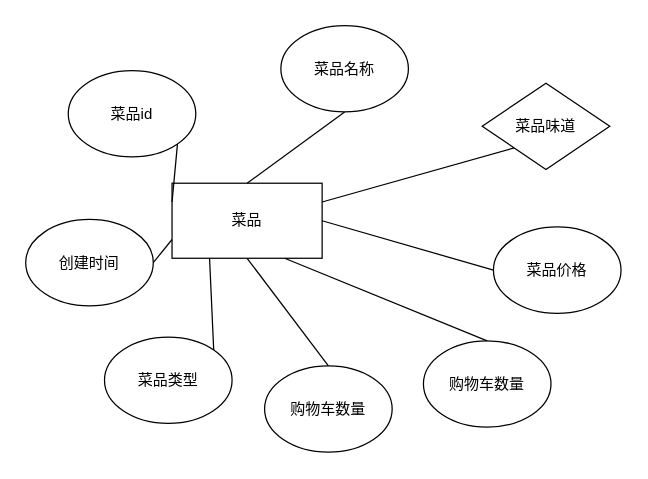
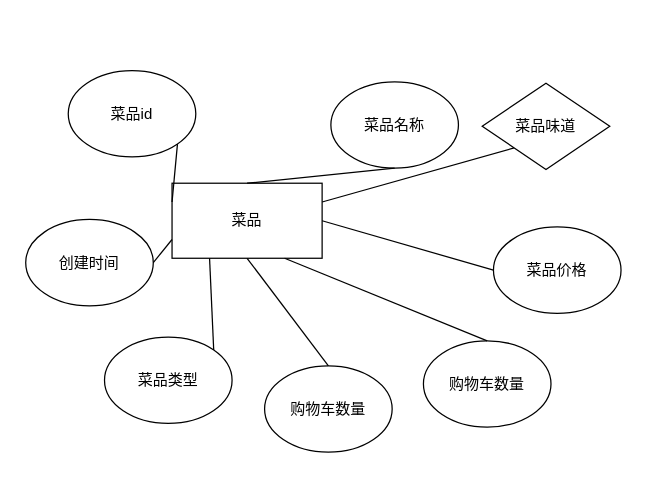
  <mxCell id="0" />
  <mxCell id="1" parent="0" />
  <mxCell id="2" value="菜品" style="rounded=0;whiteSpace=wrap;html=1;" vertex="1" parent="1"><mxGeometry x="137" y="146" width="120" height="60" as="geometry" /></mxCell>
- <mxCell id="3" value="菜品名称" style="ellipse;whiteSpace=wrap;html=1;" vertex="1" parent="1"><mxGeometry x="224" y="20" width="102" height="69" as="geometry" /></mxCell>
+ <mxCell id="3" value="菜品名称" style="ellipse;whiteSpace=wrap;html=1;" vertex="1" parent="1"><mxGeometry x="264" y="65" width="102" height="69" as="geometry" /></mxCell>
  <mxCell id="4" value="菜品味道" style="rhombus;whiteSpace=wrap;html=1;" vertex="1" parent="1"><mxGeometry x="385" y="66" width="102" height="69" as="geometry" /></mxCell>
  <mxCell id="5" value="菜品价格" style="ellipse;whiteSpace=wrap;html=1;" vertex="1" parent="1"><mxGeometry x="394" y="181" width="102" height="69" as="geometry" /></mxCell>
  <mxCell id="6" value="购物车数量" style="ellipse;whiteSpace=wrap;html=1;" vertex="1" parent="1"><mxGeometry x="338" y="272" width="102" height="69" as="geometry" /></mxCell>
  <mxCell id="7" value="菜品类型" style="ellipse;whiteSpace=wrap;html=1;" vertex="1" parent="1"><mxGeometry x="83" y="269" width="102" height="69" as="geometry" /></mxCell>
  <mxCell id="8" value="创建时间" style="ellipse;whiteSpace=wrap;html=1;" vertex="1" parent="1"><mxGeometry x="20" y="175" width="102" height="69" as="geometry" /></mxCell>
  <mxCell id="9" value="菜品id" style="ellipse;whiteSpace=wrap;html=1;" vertex="1" parent="1"><mxGeometry x="54" y="56" width="102" height="69" as="geometry" /></mxCell>
  <mxCell id="10" value="" style="endArrow=none;html=1;rounded=0;entryX=0.5;entryY=0;entryDx=0;entryDy=0;exitX=0.5;exitY=1;exitDx=0;exitDy=0;" edge="1" parent="1" source="3" target="2"><mxGeometry width="50" height="50" relative="1" as="geometry"><mxPoint x="218" y="257" as="sourcePoint" /><mxPoint x="268" y="207" as="targetPoint" /></mxGeometry></mxCell>
  <mxCell id="11" value="" style="endArrow=none;html=1;rounded=0;entryX=1;entryY=0.25;entryDx=0;entryDy=0;exitX=0;exitY=1;exitDx=0;exitDy=0;" edge="1" parent="1" source="4" target="2"><mxGeometry width="50" height="50" relative="1" as="geometry"><mxPoint x="291" y="86" as="sourcePoint" /><mxPoint x="272" y="166" as="targetPoint" /></mxGeometry></mxCell>
  <mxCell id="12" value="" style="endArrow=none;html=1;rounded=0;entryX=1;entryY=0.5;entryDx=0;entryDy=0;exitX=0;exitY=0.5;exitDx=0;exitDy=0;" edge="1" parent="1" source="5" target="2"><mxGeometry width="50" height="50" relative="1" as="geometry"><mxPoint x="301" y="96" as="sourcePoint" /><mxPoint x="282" y="176" as="targetPoint" /></mxGeometry></mxCell>
  <mxCell id="13" value="" style="endArrow=none;html=1;rounded=0;entryX=0.75;entryY=1;entryDx=0;entryDy=0;exitX=0.5;exitY=0;exitDx=0;exitDy=0;" edge="1" parent="1" source="6" target="2"><mxGeometry width="50" height="50" relative="1" as="geometry"><mxPoint x="311" y="106" as="sourcePoint" /><mxPoint x="292" y="186" as="targetPoint" /></mxGeometry></mxCell>
  <mxCell id="14" value="" style="endArrow=none;html=1;rounded=0;entryX=0.25;entryY=1;entryDx=0;entryDy=0;exitX=1;exitY=0;exitDx=0;exitDy=0;" edge="1" parent="1" source="7" target="2"><mxGeometry width="50" height="50" relative="1" as="geometry"><mxPoint x="321" y="116" as="sourcePoint" /><mxPoint x="302" y="196" as="targetPoint" /></mxGeometry></mxCell>
  <mxCell id="15" value="" style="endArrow=none;html=1;rounded=0;entryX=0;entryY=0.75;entryDx=0;entryDy=0;exitX=1;exitY=0.5;exitDx=0;exitDy=0;" edge="1" parent="1" source="8" target="2"><mxGeometry width="50" height="50" relative="1" as="geometry"><mxPoint x="331" y="126" as="sourcePoint" /><mxPoint x="312" y="206" as="targetPoint" /></mxGeometry></mxCell>
  <mxCell id="16" value="" style="endArrow=none;html=1;rounded=0;entryX=0;entryY=0.25;entryDx=0;entryDy=0;exitX=1;exitY=1;exitDx=0;exitDy=0;" edge="1" parent="1" source="9" target="2"><mxGeometry width="50" height="50" relative="1" as="geometry"><mxPoint x="341" y="136" as="sourcePoint" /><mxPoint x="322" y="216" as="targetPoint" /></mxGeometry></mxCell>
  <mxCell id="17" value="购物车数量" style="ellipse;whiteSpace=wrap;html=1;" vertex="1" parent="1"><mxGeometry x="211" y="292" width="102" height="69" as="geometry" /></mxCell>
  <mxCell id="18" value="" style="endArrow=none;html=1;rounded=0;entryX=0.5;entryY=1;entryDx=0;entryDy=0;exitX=0.5;exitY=0;exitDx=0;exitDy=0;" edge="1" parent="1" source="17" target="2"><mxGeometry width="50" height="50" relative="1" as="geometry"><mxPoint x="180" y="289" as="sourcePoint" /><mxPoint x="242" y="226" as="targetPoint" /></mxGeometry></mxCell>
